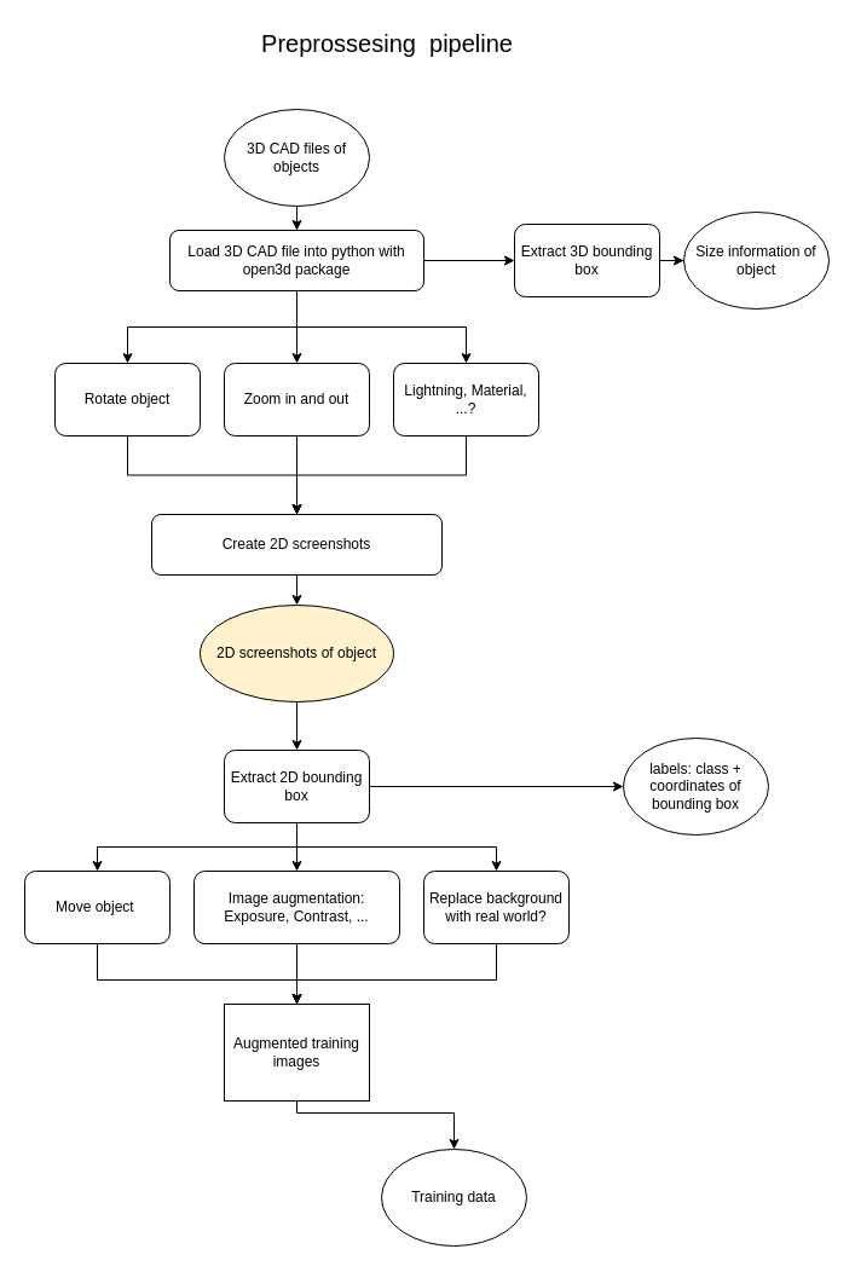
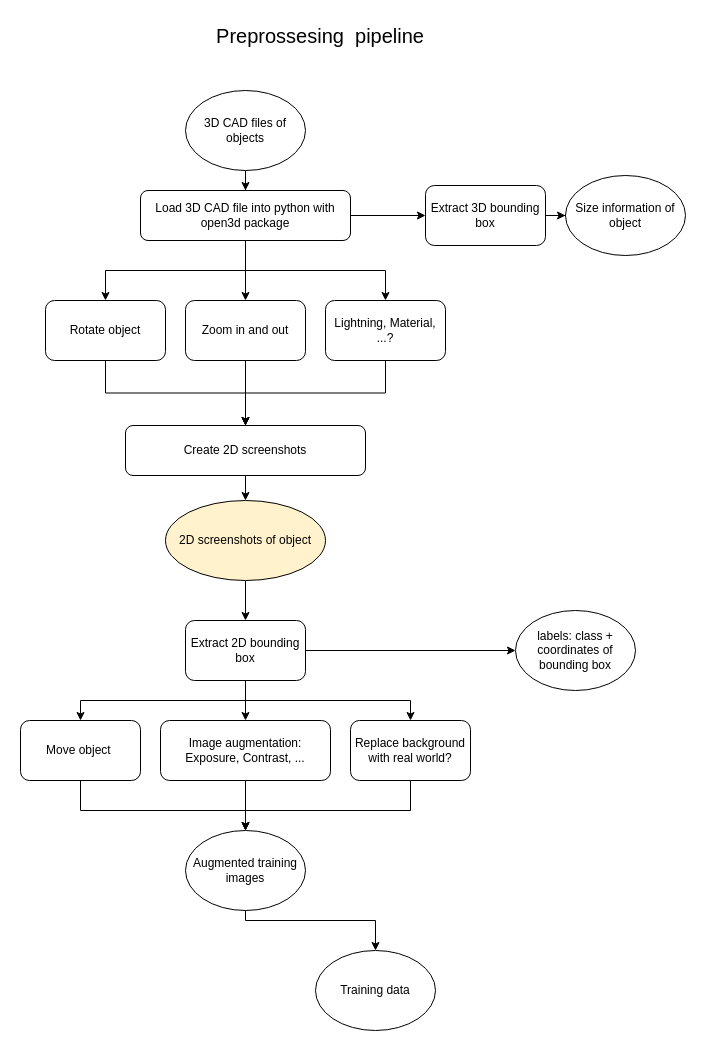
  <mxCell id="0" />
  <mxCell id="1" parent="0" />
  <mxCell id="2" value="&lt;font style=&quot;font-size: 20px;&quot;&gt;Preprossesing &amp;nbsp;pipeline&lt;/font&gt;" style="text;html=1;strokeColor=none;fillColor=none;align=center;verticalAlign=middle;whiteSpace=wrap;rounded=0;" vertex="1" parent="1"><mxGeometry x="185" y="20" width="270" height="30" as="geometry" /></mxCell>
  <mxCell id="3" style="edgeStyle=orthogonalEdgeStyle;rounded=0;orthogonalLoop=1;jettySize=auto;html=1;" edge="1" parent="1" source="4" target="9"><mxGeometry relative="1" as="geometry" /></mxCell>
  <mxCell id="4" value="3D CAD files of objects" style="ellipse;whiteSpace=wrap;html=1;" vertex="1" parent="1"><mxGeometry x="185" y="90" width="120" height="80" as="geometry" /></mxCell>
  <mxCell id="5" style="edgeStyle=orthogonalEdgeStyle;rounded=0;orthogonalLoop=1;jettySize=auto;html=1;" edge="1" parent="1" source="9" target="22"><mxGeometry relative="1" as="geometry" /></mxCell>
  <mxCell id="6" style="edgeStyle=orthogonalEdgeStyle;rounded=0;orthogonalLoop=1;jettySize=auto;html=1;" edge="1" parent="1" source="9" target="20"><mxGeometry relative="1" as="geometry" /></mxCell>
  <mxCell id="7" style="edgeStyle=orthogonalEdgeStyle;rounded=0;orthogonalLoop=1;jettySize=auto;html=1;" edge="1" parent="1" source="9" target="25"><mxGeometry relative="1" as="geometry" /></mxCell>
  <mxCell id="8" style="edgeStyle=orthogonalEdgeStyle;rounded=0;orthogonalLoop=1;jettySize=auto;html=1;" edge="1" parent="1" source="9" target="27"><mxGeometry relative="1" as="geometry" /></mxCell>
  <mxCell id="9" value="Load 3D CAD file into python with open3d package" style="rounded=1;whiteSpace=wrap;html=1;" vertex="1" parent="1"><mxGeometry x="140" y="190" width="210" height="50" as="geometry" /></mxCell>
  <mxCell id="10" style="edgeStyle=orthogonalEdgeStyle;rounded=0;orthogonalLoop=1;jettySize=auto;html=1;" edge="1" parent="1" source="11" target="13"><mxGeometry relative="1" as="geometry" /></mxCell>
  <mxCell id="11" value="Create 2D screenshots" style="rounded=1;whiteSpace=wrap;html=1;" vertex="1" parent="1"><mxGeometry x="125" y="425" width="240" height="50" as="geometry" /></mxCell>
  <mxCell id="12" style="edgeStyle=orthogonalEdgeStyle;rounded=0;orthogonalLoop=1;jettySize=auto;html=1;entryX=0.5;entryY=0;entryDx=0;entryDy=0;" edge="1" parent="1" source="13" target="18"><mxGeometry relative="1" as="geometry" /></mxCell>
  <mxCell id="13" value="2D screenshots of object" style="ellipse;whiteSpace=wrap;html=1;fillColor=#fff2cc;" vertex="1" parent="1"><mxGeometry x="165" y="500" width="160" height="80" as="geometry" /></mxCell>
  <mxCell id="14" style="edgeStyle=orthogonalEdgeStyle;rounded=0;orthogonalLoop=1;jettySize=auto;html=1;" edge="1" parent="1" source="18" target="28"><mxGeometry relative="1" as="geometry" /></mxCell>
  <mxCell id="15" style="edgeStyle=orthogonalEdgeStyle;rounded=0;orthogonalLoop=1;jettySize=auto;html=1;" edge="1" parent="1" source="18" target="30"><mxGeometry relative="1" as="geometry"><Array as="points"><mxPoint x="245" y="700" /><mxPoint x="80" y="700" /></Array></mxGeometry></mxCell>
  <mxCell id="16" style="edgeStyle=orthogonalEdgeStyle;rounded=0;orthogonalLoop=1;jettySize=auto;html=1;" edge="1" parent="1" source="18" target="34"><mxGeometry relative="1" as="geometry" /></mxCell>
  <mxCell id="17" style="edgeStyle=orthogonalEdgeStyle;rounded=0;orthogonalLoop=1;jettySize=auto;html=1;" edge="1" parent="1" source="18" target="36"><mxGeometry relative="1" as="geometry"><Array as="points"><mxPoint x="245" y="700" /><mxPoint x="410" y="700" /></Array></mxGeometry></mxCell>
  <mxCell id="18" value="Extract 2D bounding box" style="rounded=1;whiteSpace=wrap;html=1;" vertex="1" parent="1"><mxGeometry x="185" y="620" width="120" height="60" as="geometry" /></mxCell>
  <mxCell id="19" style="edgeStyle=orthogonalEdgeStyle;rounded=0;orthogonalLoop=1;jettySize=auto;html=1;" edge="1" parent="1" source="20" target="11"><mxGeometry relative="1" as="geometry" /></mxCell>
  <mxCell id="20" value="Rotate object" style="rounded=1;whiteSpace=wrap;html=1;" vertex="1" parent="1"><mxGeometry x="45" y="300" width="120" height="60" as="geometry" /></mxCell>
  <mxCell id="21" style="edgeStyle=orthogonalEdgeStyle;rounded=0;orthogonalLoop=1;jettySize=auto;html=1;entryX=0.5;entryY=0;entryDx=0;entryDy=0;" edge="1" parent="1" source="22" target="11"><mxGeometry relative="1" as="geometry" /></mxCell>
  <mxCell id="22" value="Zoom in and out" style="rounded=1;whiteSpace=wrap;html=1;" vertex="1" parent="1"><mxGeometry x="185" y="300" width="120" height="60" as="geometry" /></mxCell>
  <mxCell id="23" value="Size information of object" style="ellipse;whiteSpace=wrap;html=1;" vertex="1" parent="1"><mxGeometry x="565" y="175" width="120" height="80" as="geometry" /></mxCell>
  <mxCell id="24" style="edgeStyle=orthogonalEdgeStyle;rounded=0;orthogonalLoop=1;jettySize=auto;html=1;entryX=0.5;entryY=0;entryDx=0;entryDy=0;" edge="1" parent="1" source="25" target="11"><mxGeometry relative="1" as="geometry" /></mxCell>
  <mxCell id="25" value="Lightning, Material, ...?" style="rounded=1;whiteSpace=wrap;html=1;" vertex="1" parent="1"><mxGeometry x="325" y="300" width="120" height="60" as="geometry" /></mxCell>
  <mxCell id="26" style="edgeStyle=orthogonalEdgeStyle;rounded=0;orthogonalLoop=1;jettySize=auto;html=1;" edge="1" parent="1" source="27" target="23"><mxGeometry relative="1" as="geometry" /></mxCell>
  <mxCell id="27" value="Extract 3D bounding box" style="rounded=1;whiteSpace=wrap;html=1;" vertex="1" parent="1"><mxGeometry x="425" y="185" width="120" height="60" as="geometry" /></mxCell>
  <mxCell id="28" value="labels: class + coordinates of bounding box" style="ellipse;whiteSpace=wrap;html=1;" vertex="1" parent="1"><mxGeometry x="515" y="610" width="120" height="80" as="geometry" /></mxCell>
  <mxCell id="29" style="edgeStyle=orthogonalEdgeStyle;rounded=0;orthogonalLoop=1;jettySize=auto;html=1;" edge="1" parent="1" source="30" target="32"><mxGeometry relative="1" as="geometry"><Array as="points"><mxPoint x="80" y="810" /><mxPoint x="245" y="810" /></Array></mxGeometry></mxCell>
  <mxCell id="30" value="Move object&amp;nbsp;" style="rounded=1;whiteSpace=wrap;html=1;" vertex="1" parent="1"><mxGeometry x="20" y="720" width="120" height="60" as="geometry" /></mxCell>
  <mxCell id="31" style="edgeStyle=orthogonalEdgeStyle;rounded=0;orthogonalLoop=1;jettySize=auto;html=1;entryX=0.5;entryY=0;entryDx=0;entryDy=0;" edge="1" parent="1" source="32" target="37"><mxGeometry relative="1" as="geometry"><Array as="points"><mxPoint x="245" y="920" /><mxPoint x="375" y="920" /></Array></mxGeometry></mxCell>
- <mxCell id="32" value="Augmented training images" style="whiteSpace=wrap;html=1;rounded=0;" vertex="1" parent="1"><mxGeometry x="185" y="830" width="120" height="80" as="geometry" /></mxCell>
+ <mxCell id="32" value="Augmented training images" style="ellipse;whiteSpace=wrap;html=1;" vertex="1" parent="1"><mxGeometry x="185" y="830" width="120" height="80" as="geometry" /></mxCell>
  <mxCell id="33" style="edgeStyle=orthogonalEdgeStyle;rounded=0;orthogonalLoop=1;jettySize=auto;html=1;entryX=0.5;entryY=0;entryDx=0;entryDy=0;" edge="1" parent="1" source="34" target="32"><mxGeometry relative="1" as="geometry" /></mxCell>
  <mxCell id="34" value="Image augmentation: Exposure, Contrast, ..." style="rounded=1;whiteSpace=wrap;html=1;" vertex="1" parent="1"><mxGeometry x="160" y="720" width="170" height="60" as="geometry" /></mxCell>
  <mxCell id="35" style="edgeStyle=orthogonalEdgeStyle;rounded=0;orthogonalLoop=1;jettySize=auto;html=1;" edge="1" parent="1" source="36" target="32"><mxGeometry relative="1" as="geometry"><Array as="points"><mxPoint x="410" y="810" /><mxPoint x="245" y="810" /></Array></mxGeometry></mxCell>
  <mxCell id="36" value="Replace background with real world?" style="rounded=1;whiteSpace=wrap;html=1;" vertex="1" parent="1"><mxGeometry x="350" y="720" width="120" height="60" as="geometry" /></mxCell>
  <mxCell id="37" value="Training data" style="ellipse;whiteSpace=wrap;html=1;" vertex="1" parent="1"><mxGeometry x="315" y="950" width="120" height="80" as="geometry" /></mxCell>
